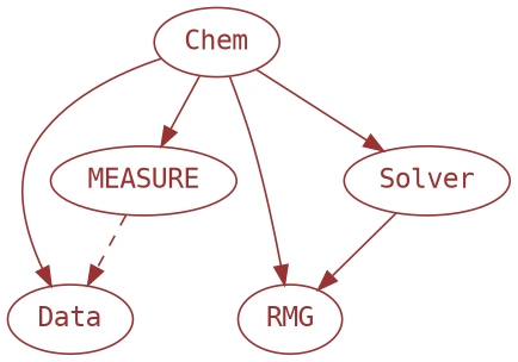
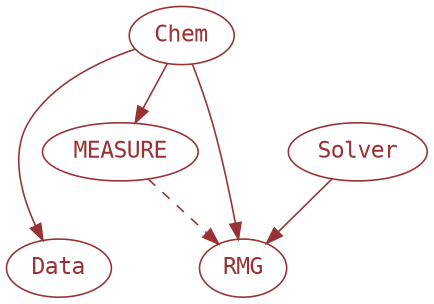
  digraph {
    fontname="DejaVu Sans Mono"
    node [color="#993333" fontcolor="#993333" fontname="DejaVu Sans Mono"]
    edge [color="#993333" fontname="DejaVu Sans Mono"]
    Chem
    Data
    MEASURE
    RMG
    Solver
    Chem -> Data
    Chem -> MEASURE
    Chem -> RMG
-   Chem -> Solver
-   MEASURE -> Data [style=dashed]
+   MEASURE -> RMG [style=dashed]
    Solver -> RMG
  }
